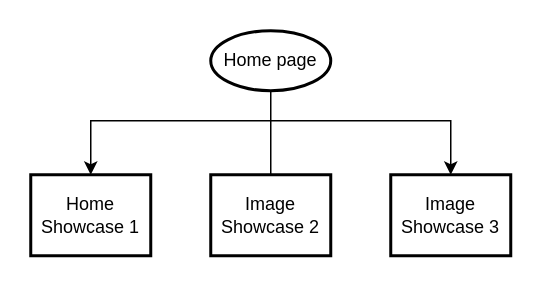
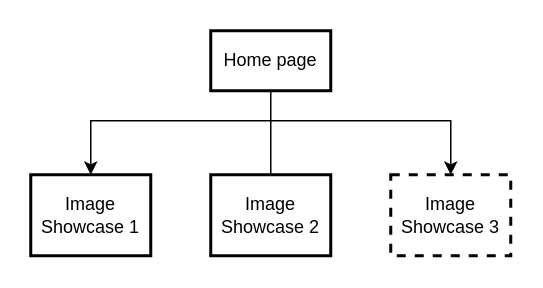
  <mxCell id="0" />
  <mxCell id="1" parent="0" />
  <mxCell id="2" value="" style="edgeStyle=orthogonalEdgeStyle;rounded=0;orthogonalLoop=1;jettySize=auto;html=1;endArrow=none;" edge="1" parent="1" source="3" target="5"><mxGeometry relative="1" as="geometry" /></mxCell>
- <mxCell id="3" value="Home page" style="ellipse;whiteSpace=wrap;strokeWidth=2;" parent="1" vertex="1"><mxGeometry x="140" y="20" width="80" height="40" as="geometry" /></mxCell>
- <mxCell id="4" value="Home Showcase 1" style="whiteSpace=wrap;strokeWidth=2;" parent="1" vertex="1"><mxGeometry x="20" y="116" width="80" height="54" as="geometry" /></mxCell>
+ <mxCell id="3" value="Home page" style="whiteSpace=wrap;strokeWidth=2;" parent="1" vertex="1"><mxGeometry x="140" y="20" width="80" height="40" as="geometry" /></mxCell>
+ <mxCell id="4" value="Image Showcase 1" style="whiteSpace=wrap;strokeWidth=2;" parent="1" vertex="1"><mxGeometry x="20" y="116" width="80" height="54" as="geometry" /></mxCell>
  <mxCell id="5" value="Image Showcase 2" style="whiteSpace=wrap;strokeWidth=2;" parent="1" vertex="1"><mxGeometry x="140" y="116" width="80" height="54" as="geometry" /></mxCell>
- <mxCell id="6" value="Image Showcase 3" style="whiteSpace=wrap;strokeWidth=2;" parent="1" vertex="1"><mxGeometry x="260" y="116" width="80" height="54" as="geometry" /></mxCell>
+ <mxCell id="6" value="Image Showcase 3" style="whiteSpace=wrap;strokeWidth=2;dashed=1;" parent="1" vertex="1"><mxGeometry x="260" y="116" width="80" height="54" as="geometry" /></mxCell>
  <mxCell id="7" value="" style="endArrow=classic;html=1;rounded=0;" edge="1" parent="1" target="6"><mxGeometry width="50" height="50" relative="1" as="geometry"><mxPoint x="180" y="80" as="sourcePoint" /><mxPoint x="280" y="140" as="targetPoint" /><Array as="points"><mxPoint x="240" y="80" /><mxPoint x="300" y="80" /></Array></mxGeometry></mxCell>
  <mxCell id="8" value="" style="endArrow=classic;html=1;rounded=0;entryX=0.5;entryY=0;entryDx=0;entryDy=0;" edge="1" parent="1" target="4"><mxGeometry width="50" height="50" relative="1" as="geometry"><mxPoint x="180" y="80" as="sourcePoint" /><mxPoint x="161" y="116" as="targetPoint" /><Array as="points"><mxPoint x="120" y="80" /><mxPoint x="60" y="80" /></Array></mxGeometry></mxCell>
